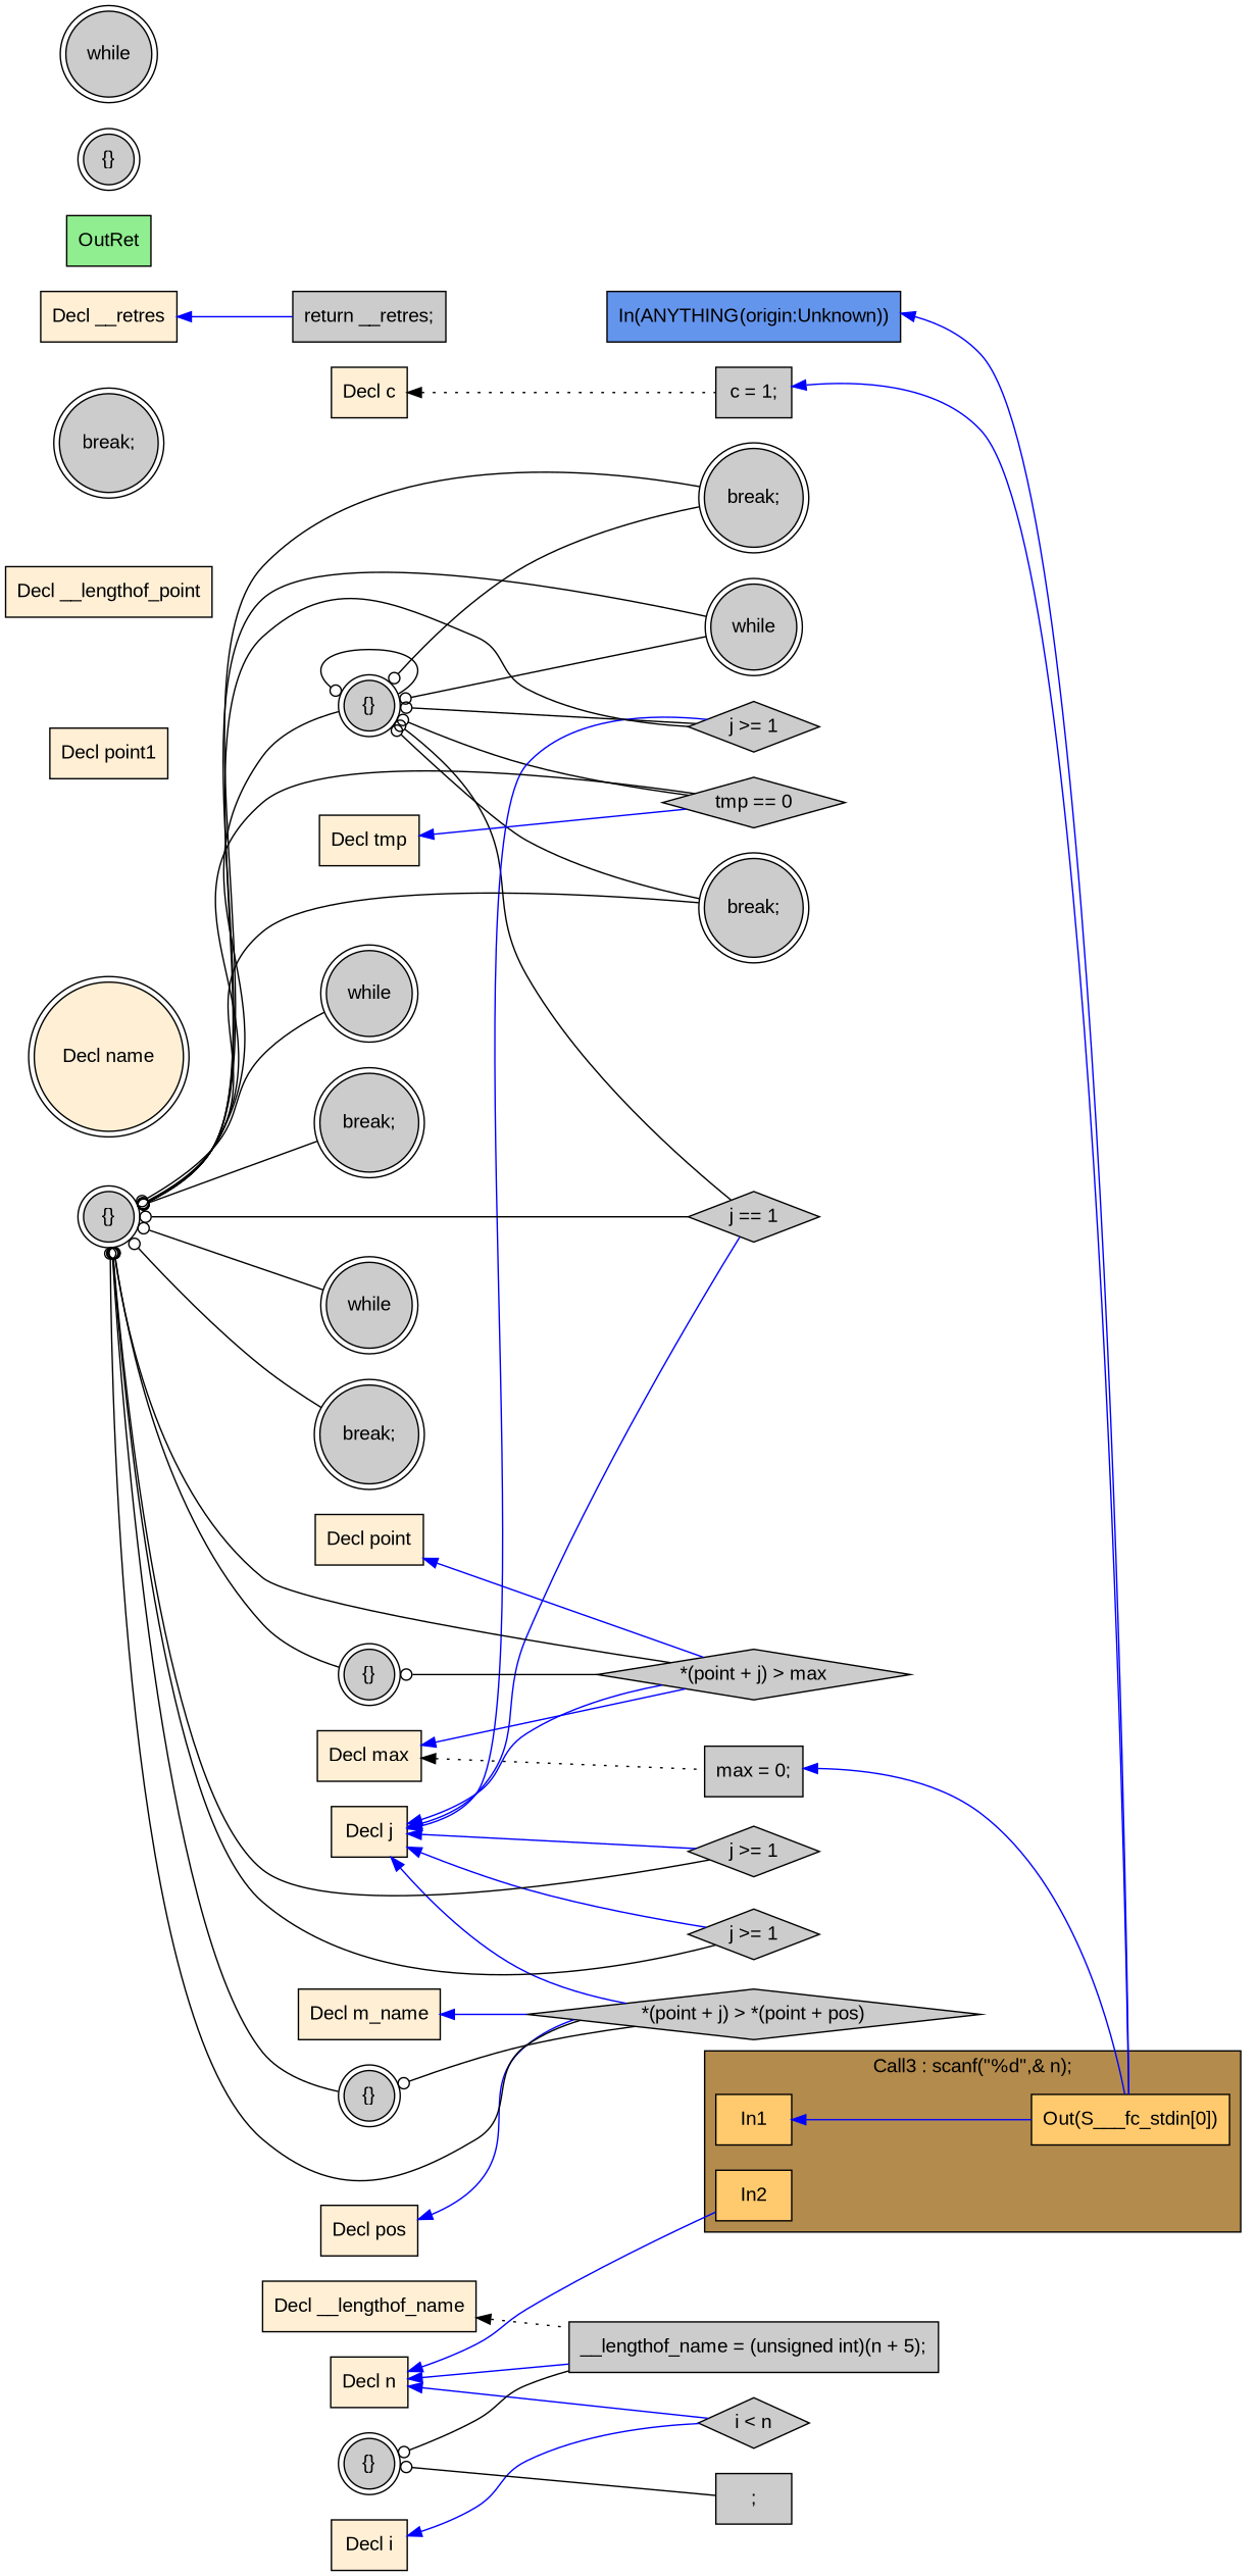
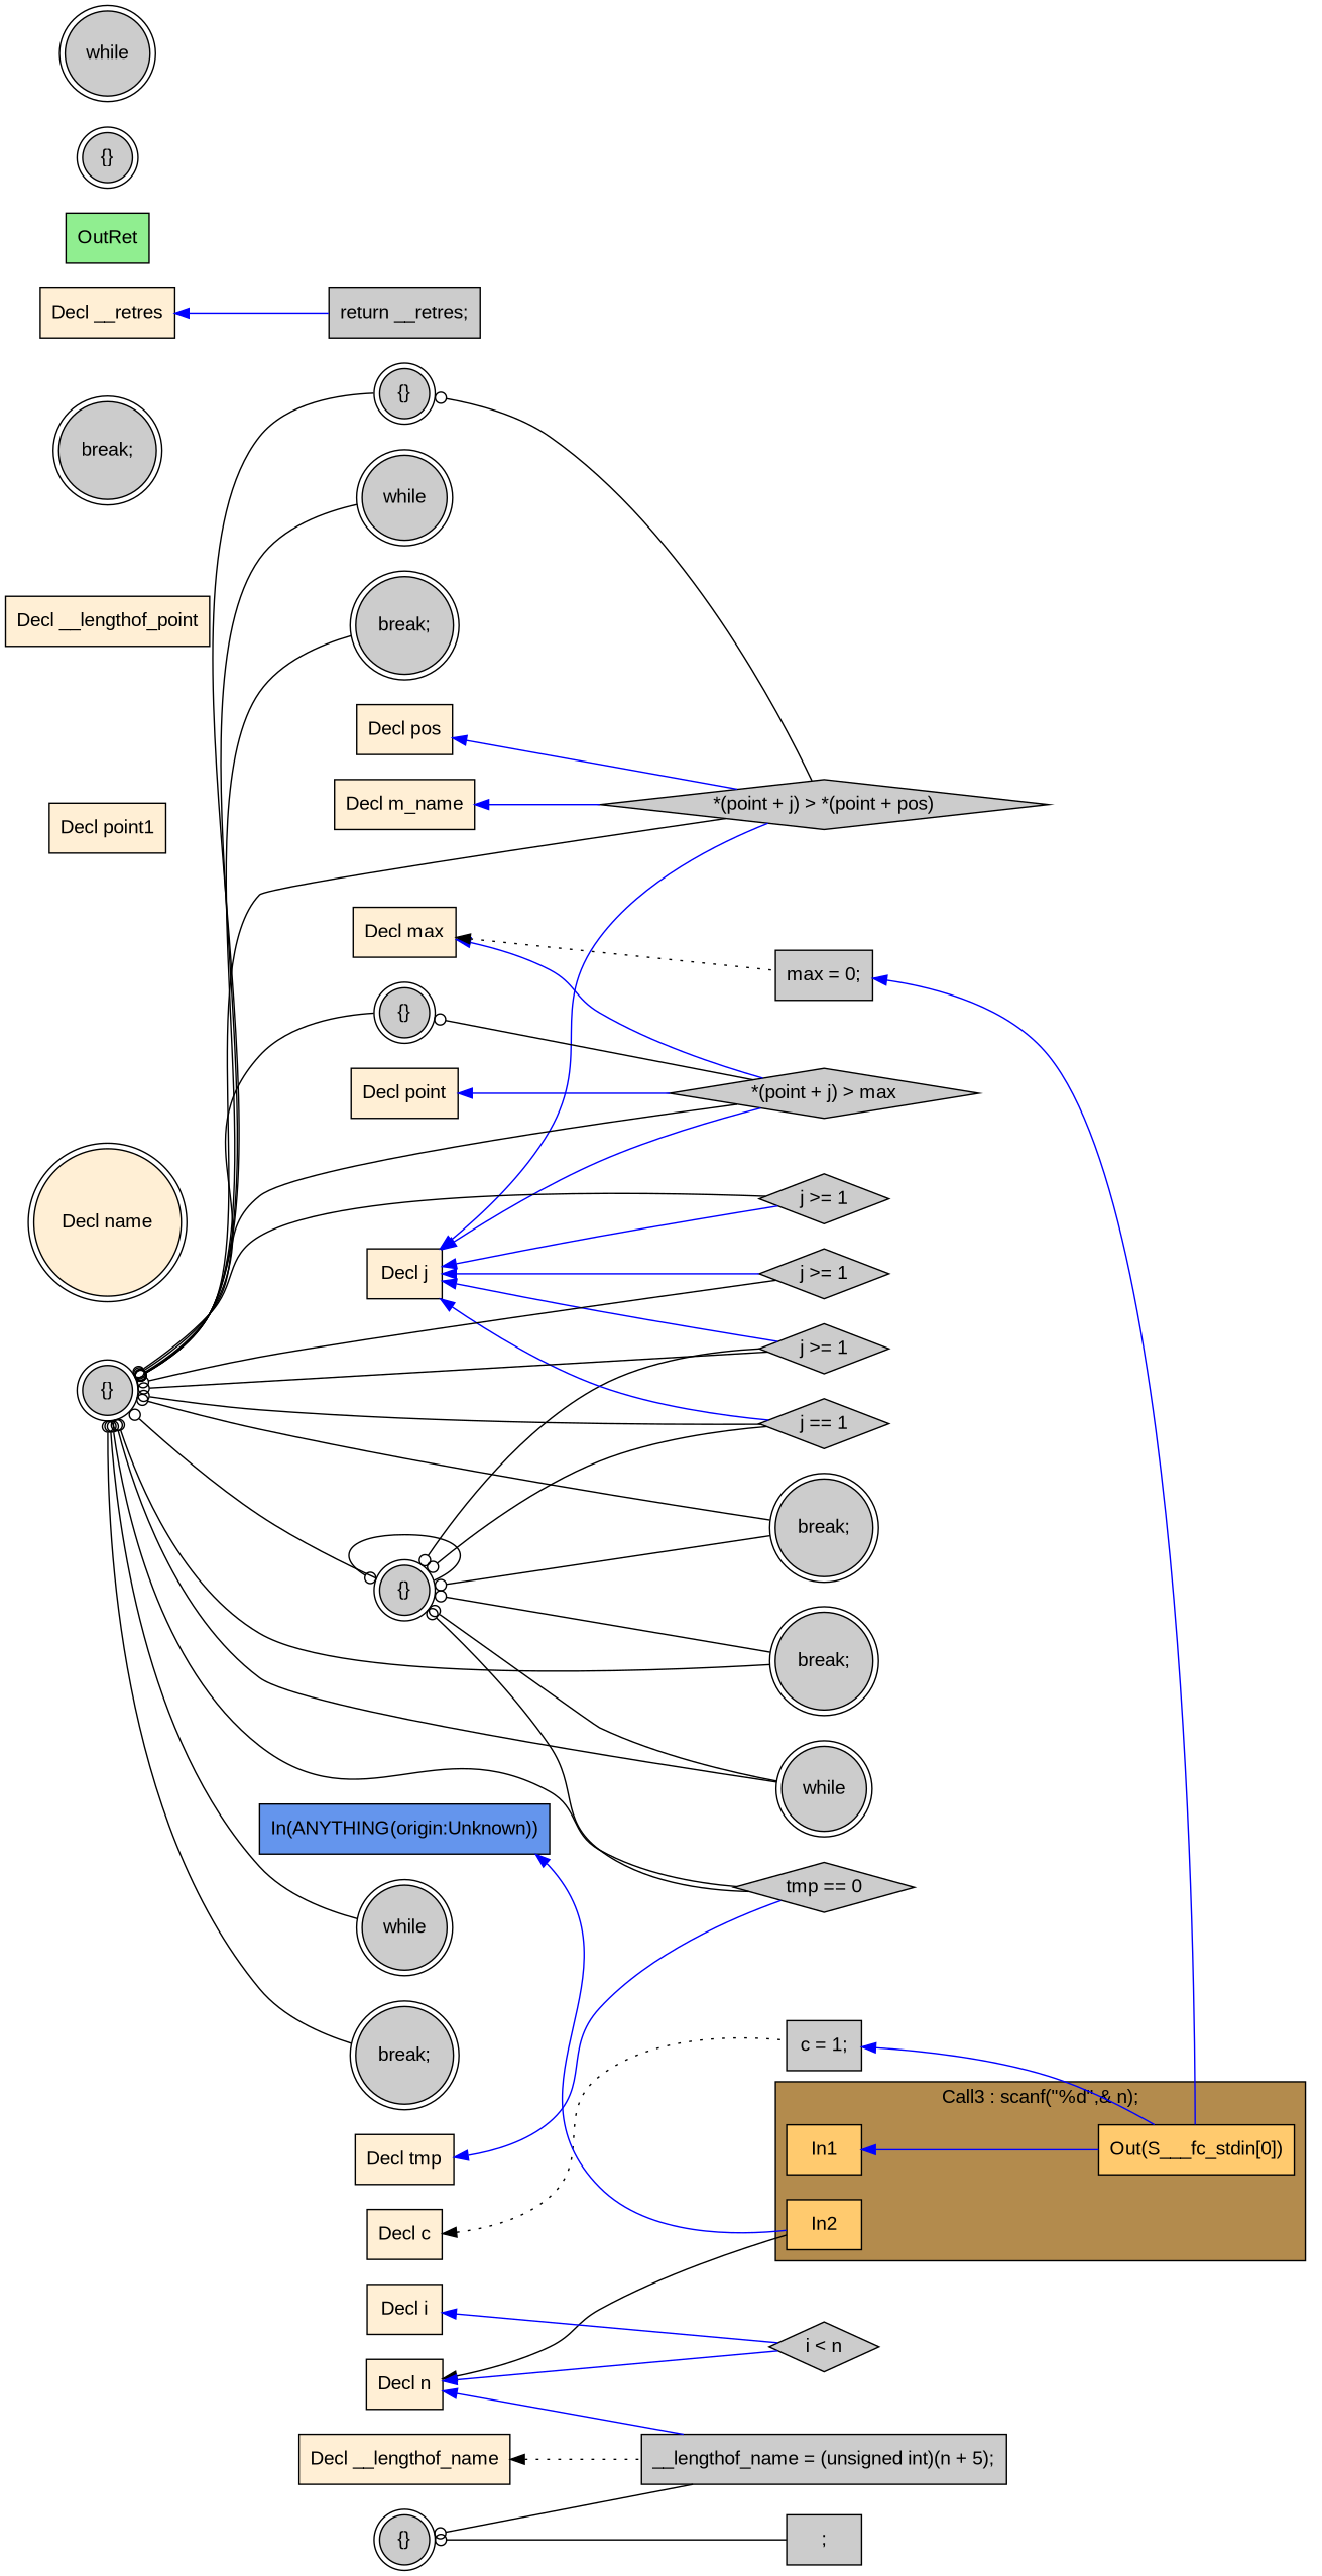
  digraph {
    fontname="Liberation Sans"
    rankdir=LR
    node [fillcolor="#CCCCCC" fontname="Liberation Sans" shape=box style=filled]
    edge [color="#000000" dir=back fontname="Liberation Sans" arrowtail=odot]
    n1 [fillcolor="#FFCA6E" label=In1]
    n2 [fillcolor="#FFCA6E" label=In2]
    n3 [fillcolor="#FFCA6E" label="Out(S___fc_stdin[0])"]
    n4 [label="break;" shape=doublecircle]
    n5 [label="{}" shape=doublecircle]
    n6 [label="tmp == 0" shape=diamond]
    n7 [label="break;" shape=doublecircle]
    n8 [label="j == 1" shape=diamond]
    n9 [label=while shape=doublecircle]
    n10 [label="j >= 1" shape=diamond]
    n11 [fillcolor="#FFEFD5" label="Decl n"]
    n12 [label="__lengthof_name = (unsigned int)(n + 5);"]
    n13 [label="i < n" shape=diamond]
    n14 [fillcolor="#FFEFD5" label="Decl i"]
    n15 [fillcolor="#FFEFD5" label="Decl j"]
    n16 [label="j >= 1" shape=diamond]
    n17 [label="*(point + j) > max" shape=diamond]
    n18 [label="j >= 1" shape=diamond]
    n19 [label="*(point + j) > *(point + pos)" shape=diamond]
    n20 [label=while shape=doublecircle]
    n21 [fillcolor="#FFEFD5" label="Decl c"]
    n22 [label="c = 1;"]
    n23 [fillcolor="#FFEFD5" label="Decl max"]
    n24 [label="max = 0;"]
    n25 [label="break;" shape=doublecircle]
    n26 [fillcolor="#FFEFD5" label="Decl pos"]
    n27 [label="{}" shape=doublecircle]
    n28 [fillcolor="#FFEFD5" label="Decl name" shape=doublecircle]
    n29 [label=while shape=doublecircle]
    n30 [fillcolor="#FFEFD5" label="Decl __lengthof_name"]
    n31 [fillcolor="#FFEFD5" label="Decl m_name"]
    n32 [label="break;" shape=doublecircle]
    n33 [fillcolor="#FFEFD5" label="Decl point1"]
    n34 [label="{}" shape=doublecircle]
    n35 [fillcolor="#FFEFD5" label="Decl point"]
    n36 [fillcolor="#FFEFD5" label="Decl __lengthof_point"]
    n37 [label="break;" shape=doublecircle]
    n38 [fillcolor="#FFEFD5" label="Decl tmp"]
    n39 [label="return __retres;"]
    n40 [fillcolor="#FFEFD5" label="Decl __retres"]
    n41 [fillcolor="#90EE90" label=OutRet]
    n42 [fillcolor="#6495ED" label="In(ANYTHING(origin:Unknown))"]
    n43 [label="{}" shape=doublecircle]
    n44 [label=";"]
    n45 [label="{}" shape=doublecircle]
    n46 [label=while shape=doublecircle]
    n47 [label="{}" shape=doublecircle]
    subgraph cluster_1 {
      fillcolor="#B38B4D"
      label="Call3 : scanf(\"%d\",& n);"
      style=filled
      n1
      n2
      n3
    }
    n1 -> n3 [color="#0000FF" arrowtail=""]
    n5 -> n4
    n5 -> n5
    n5 -> n6
    n5 -> n7
    n5 -> n8
    n5 -> n9
    n5 -> n10
-   n11 -> n2 [color="#0000FF" arrowtail=""]
+   n11 -> n2 [arrowtail=""]
    n11 -> n12 [color="#0000FF" arrowtail=""]
    n11 -> n13 [color="#0000FF" arrowtail=""]
    n14 -> n13 [color="#0000FF" arrowtail=""]
    n15 -> n8 [color="#0000FF" arrowtail=""]
    n15 -> n10 [color="#0000FF" arrowtail=""]
    n15 -> n16 [color="#0000FF" arrowtail=""]
    n15 -> n17 [color="#0000FF" arrowtail=""]
    n15 -> n18 [color="#0000FF" arrowtail=""]
    n15 -> n19 [color="#0000FF" arrowtail=""]
    n21 -> n22 [style=dotted arrowtail=""]
    n22 -> n3 [color="#0000FF" arrowtail=""]
    n23 -> n17 [color="#0000FF" arrowtail=""]
    n23 -> n24 [style=dotted arrowtail=""]
    n24 -> n3 [color="#0000FF" arrowtail=""]
    n26 -> n19 [color="#0000FF" arrowtail=""]
    n27 -> n17
    n30 -> n12 [style=dotted arrowtail=""]
    n31 -> n19 [color="#0000FF" arrowtail=""]
    n34 -> n19
    n35 -> n17 [color="#0000FF" arrowtail=""]
    n38 -> n6 [color="#0000FF" arrowtail=""]
    n40 -> n39 [color="#0000FF" arrowtail=""]
-   n42 -> n3 [color="#0000FF" arrowtail=""]
+   n42 -> n2 [color="#0000FF" arrowtail=""]
    n43 -> n12
    n43 -> n44
    n47 -> n4
    n47 -> n5
    n47 -> n6
    n47 -> n7
    n47 -> n8
    n47 -> n9
    n47 -> n10
    n47 -> n16
    n47 -> n17
    n47 -> n18
    n47 -> n19
    n47 -> n20
    n47 -> n25
    n47 -> n27
    n47 -> n29
    n47 -> n32
    n47 -> n34
  }
